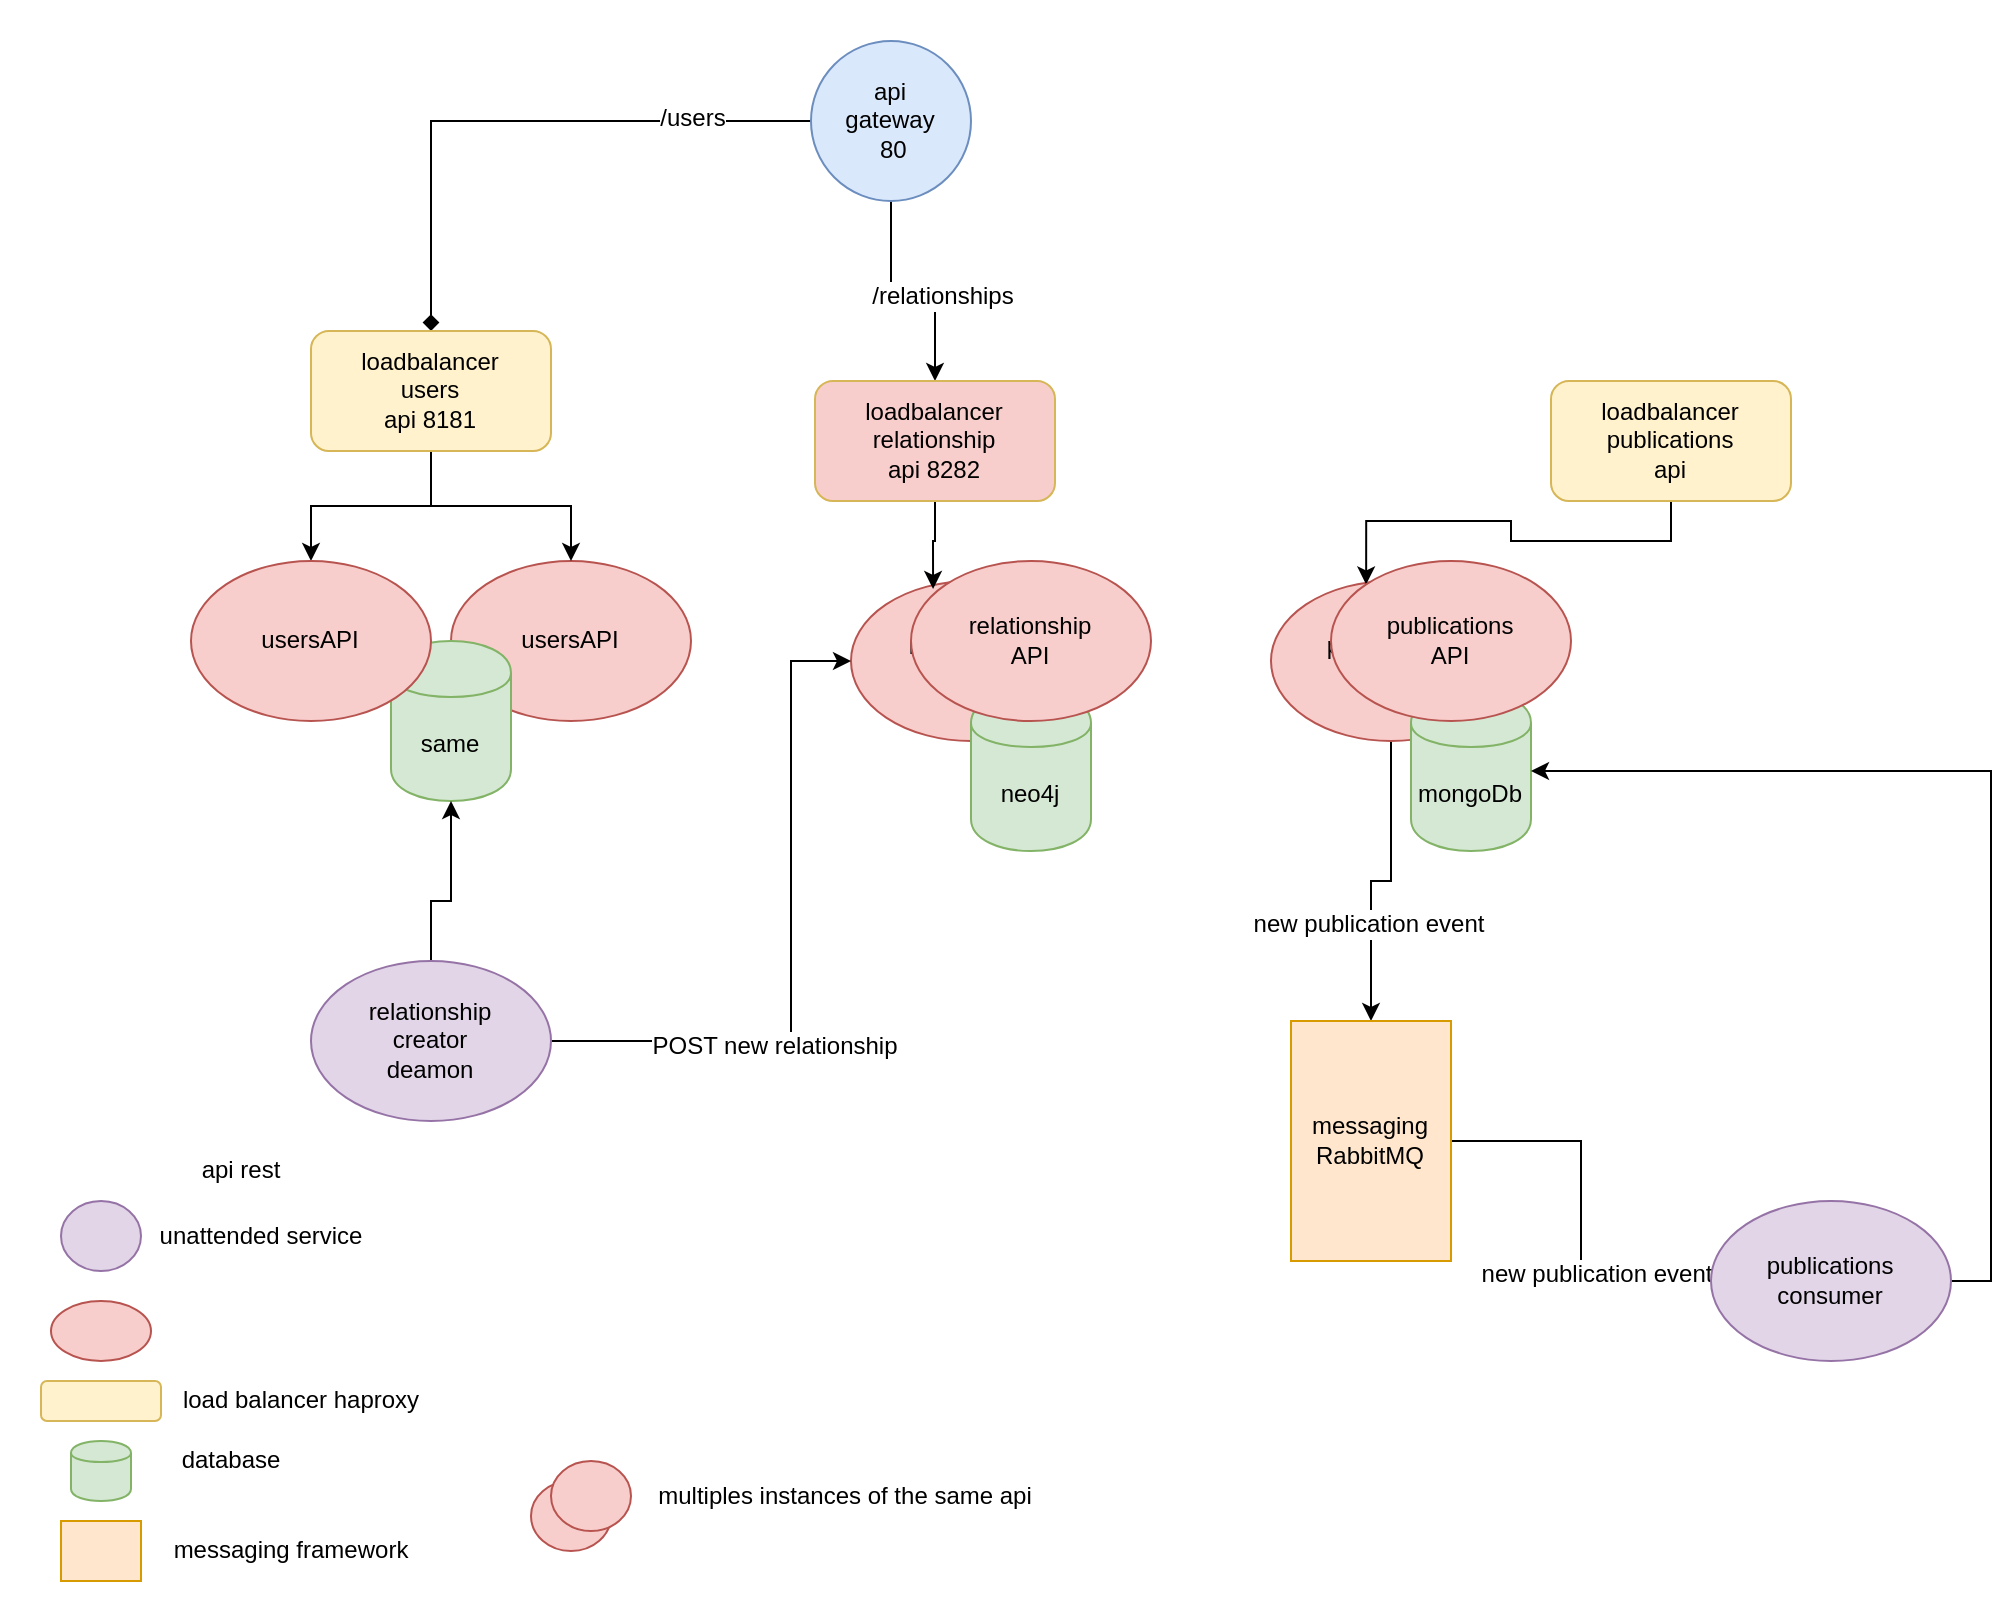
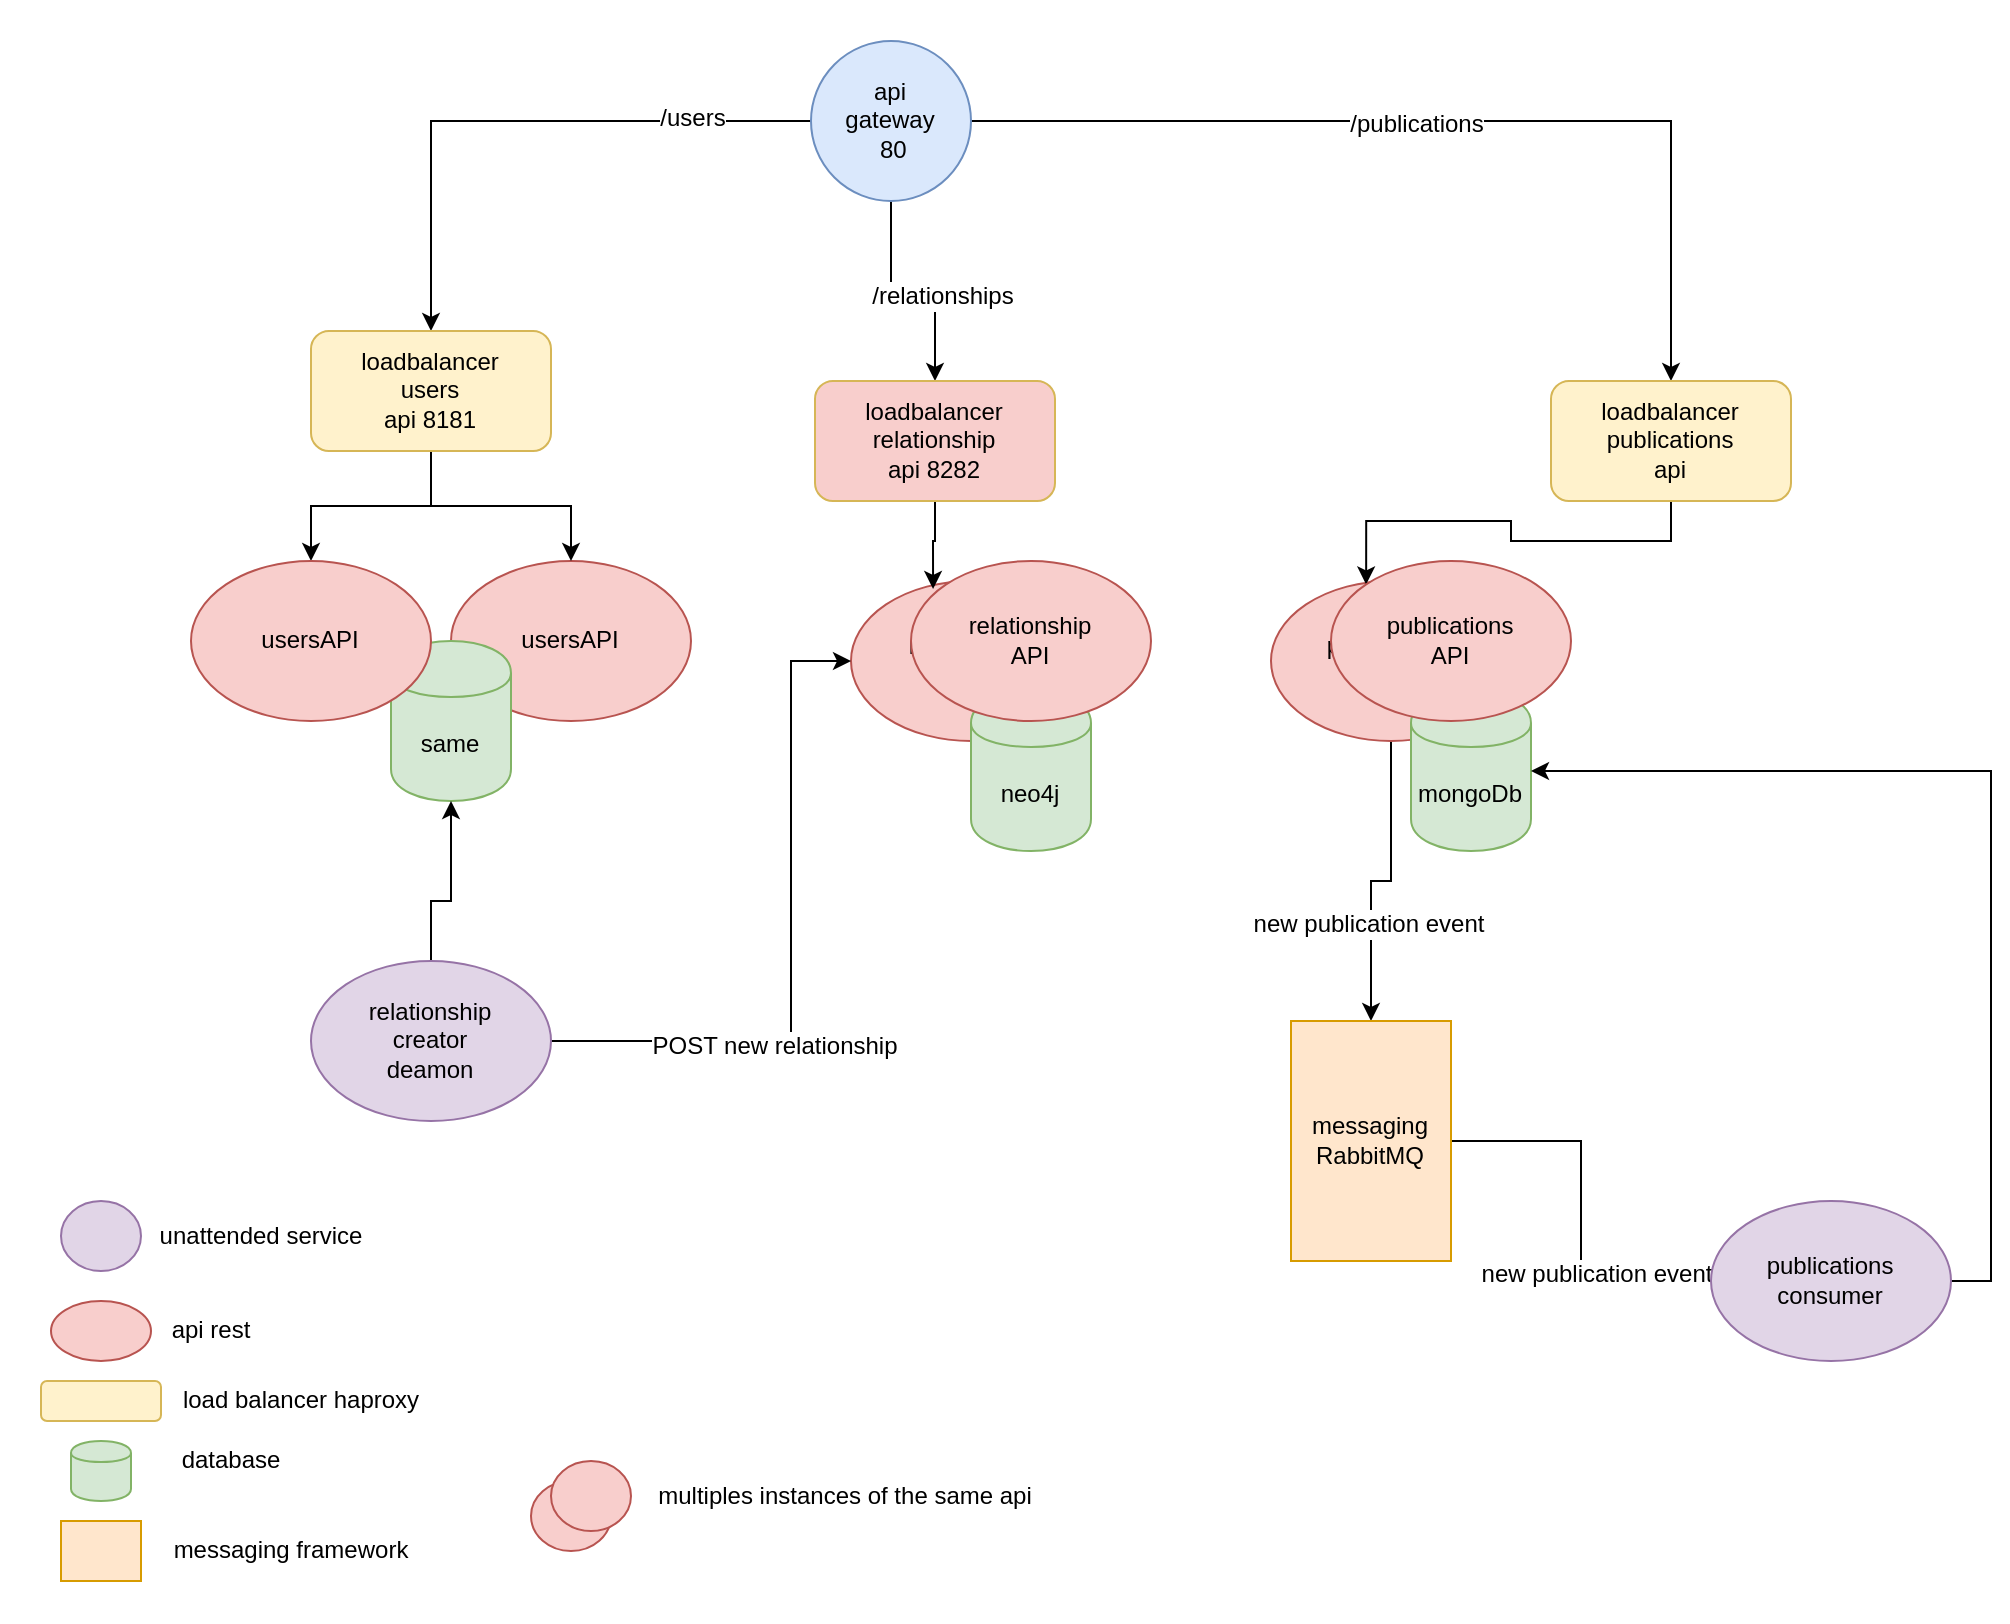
  <mxCell id="0" />
  <mxCell id="1" parent="0" />
- <mxCell id="2" style="edgeStyle=orthogonalEdgeStyle;rounded=0;orthogonalLoop=1;jettySize=auto;html=1;entryX=0.5;entryY=0;entryDx=0;entryDy=0;endArrow=diamond;" edge="1" parent="1" source="8" target="28"><mxGeometry relative="1" as="geometry" /></mxCell>
+ <mxCell id="2" style="edgeStyle=orthogonalEdgeStyle;rounded=0;orthogonalLoop=1;jettySize=auto;html=1;entryX=0.5;entryY=0;entryDx=0;entryDy=0;" edge="1" parent="1" source="8" target="28"><mxGeometry relative="1" as="geometry" /></mxCell>
  <mxCell id="3" value="/users" style="text;html=1;align=center;verticalAlign=middle;resizable=0;points=[];labelBackgroundColor=#ffffff;" vertex="1" connectable="0" parent="2"><mxGeometry x="-0.594" y="-2" relative="1" as="geometry"><mxPoint as="offset" /></mxGeometry></mxCell>
+ <mxCell id="4" style="edgeStyle=orthogonalEdgeStyle;rounded=0;orthogonalLoop=1;jettySize=auto;html=1;entryX=0.5;entryY=0;entryDx=0;entryDy=0;" edge="1" parent="1" source="8" target="33"><mxGeometry relative="1" as="geometry" /></mxCell>
+ <mxCell id="5" value="/publications" style="text;html=1;align=center;verticalAlign=middle;resizable=0;points=[];labelBackgroundColor=#ffffff;" vertex="1" connectable="0" parent="4"><mxGeometry x="-0.073" y="-1" relative="1" as="geometry"><mxPoint as="offset" /></mxGeometry></mxCell>
  <mxCell id="6" style="edgeStyle=orthogonalEdgeStyle;rounded=0;orthogonalLoop=1;jettySize=auto;html=1;entryX=0.5;entryY=0;entryDx=0;entryDy=0;" edge="1" parent="1" source="8" target="31"><mxGeometry relative="1" as="geometry" /></mxCell>
  <mxCell id="7" value="/relationships" style="text;html=1;align=center;verticalAlign=middle;resizable=0;points=[];labelBackgroundColor=#ffffff;" vertex="1" connectable="0" parent="6"><mxGeometry x="0.239" y="3" relative="1" as="geometry"><mxPoint as="offset" /></mxGeometry></mxCell>
  <mxCell id="8" value="&lt;div&gt;api&lt;/div&gt;&lt;div&gt;gateway&lt;br&gt;&lt;/div&gt;&amp;nbsp;80" style="ellipse;whiteSpace=wrap;html=1;fillColor=#dae8fc;strokeColor=#6c8ebf;" vertex="1" parent="1"><mxGeometry x="405" y="20" width="80" height="80" as="geometry" /></mxCell>
  <mxCell id="9" value="usersAPI" style="ellipse;whiteSpace=wrap;html=1;fillColor=#f8cecc;strokeColor=#b85450;" vertex="1" parent="1"><mxGeometry x="225" y="280" width="120" height="80" as="geometry" /></mxCell>
  <mxCell id="10" style="edgeStyle=orthogonalEdgeStyle;rounded=0;orthogonalLoop=1;jettySize=auto;html=1;entryX=0.5;entryY=0;entryDx=0;entryDy=0;" edge="1" parent="1" source="12" target="19"><mxGeometry relative="1" as="geometry" /></mxCell>
  <mxCell id="11" value="new publication event" style="text;html=1;align=center;verticalAlign=middle;resizable=0;points=[];labelBackgroundColor=#ffffff;" vertex="1" connectable="0" parent="10"><mxGeometry x="0.347" y="-2" relative="1" as="geometry"><mxPoint as="offset" /></mxGeometry></mxCell>
  <mxCell id="12" value="&lt;div&gt;publications&lt;/div&gt;&lt;div&gt;API&lt;br&gt;&lt;/div&gt;" style="ellipse;whiteSpace=wrap;html=1;fillColor=#f8cecc;strokeColor=#b85450;" vertex="1" parent="1"><mxGeometry x="635" y="290" width="120" height="80" as="geometry" /></mxCell>
  <mxCell id="13" value="relationship&lt;br&gt;API" style="ellipse;whiteSpace=wrap;html=1;fillColor=#f8cecc;strokeColor=#b85450;" vertex="1" parent="1"><mxGeometry x="425" y="290" width="120" height="80" as="geometry" /></mxCell>
  <mxCell id="14" value="same" style="shape=cylinder;whiteSpace=wrap;html=1;boundedLbl=1;backgroundOutline=1;fillColor=#d5e8d4;strokeColor=#82b366;" vertex="1" parent="1"><mxGeometry x="195" y="320" width="60" height="80" as="geometry" /></mxCell>
  <mxCell id="15" value="neo4j" style="shape=cylinder;whiteSpace=wrap;html=1;boundedLbl=1;backgroundOutline=1;fillColor=#d5e8d4;strokeColor=#82b366;" vertex="1" parent="1"><mxGeometry x="485" y="345" width="60" height="80" as="geometry" /></mxCell>
  <mxCell id="16" value="mongoDb" style="shape=cylinder;whiteSpace=wrap;html=1;boundedLbl=1;backgroundOutline=1;fillColor=#d5e8d4;strokeColor=#82b366;" vertex="1" parent="1"><mxGeometry x="705" y="345" width="60" height="80" as="geometry" /></mxCell>
  <mxCell id="17" style="edgeStyle=orthogonalEdgeStyle;rounded=0;orthogonalLoop=1;jettySize=auto;html=1;" edge="1" parent="1" source="19" target="21"><mxGeometry relative="1" as="geometry" /></mxCell>
  <mxCell id="18" value="&lt;div&gt;new publication event&lt;/div&gt;&lt;div&gt;&lt;br&gt;&lt;/div&gt;" style="text;html=1;align=center;verticalAlign=middle;resizable=0;points=[];labelBackgroundColor=#ffffff;" vertex="1" connectable="0" parent="17"><mxGeometry x="0.42" y="-3" relative="1" as="geometry"><mxPoint as="offset" /></mxGeometry></mxCell>
  <mxCell id="19" value="&lt;div&gt;messaging&lt;/div&gt;&lt;div&gt;RabbitMQ&lt;br&gt;&lt;/div&gt;" style="whiteSpace=wrap;html=1;aspect=fixed;fillColor=#ffe6cc;strokeColor=#d79b00;" vertex="1" parent="1"><mxGeometry x="645" y="510" width="80" height="120" as="geometry" /></mxCell>
  <mxCell id="20" style="edgeStyle=orthogonalEdgeStyle;rounded=0;orthogonalLoop=1;jettySize=auto;html=1;exitX=1;exitY=0.5;exitDx=0;exitDy=0;entryX=1;entryY=0.5;entryDx=0;entryDy=0;" edge="1" parent="1" source="21" target="16"><mxGeometry relative="1" as="geometry" /></mxCell>
  <mxCell id="21" value="&lt;div&gt;publications&lt;/div&gt;&lt;div&gt;consumer&lt;br&gt;&lt;/div&gt;" style="ellipse;whiteSpace=wrap;html=1;fillColor=#e1d5e7;strokeColor=#9673a6;" vertex="1" parent="1"><mxGeometry x="855" y="600" width="120" height="80" as="geometry" /></mxCell>
  <mxCell id="22" style="edgeStyle=orthogonalEdgeStyle;rounded=0;orthogonalLoop=1;jettySize=auto;html=1;entryX=0.5;entryY=1;entryDx=0;entryDy=0;" edge="1" parent="1" source="25" target="14"><mxGeometry relative="1" as="geometry"><Array as="points"><mxPoint x="215" y="450" /><mxPoint x="225" y="450" /></Array></mxGeometry></mxCell>
  <mxCell id="23" style="edgeStyle=orthogonalEdgeStyle;rounded=0;orthogonalLoop=1;jettySize=auto;html=1;entryX=0;entryY=0.5;entryDx=0;entryDy=0;" edge="1" parent="1" source="25" target="13"><mxGeometry relative="1" as="geometry"><mxPoint x="415" y="330" as="targetPoint" /><Array as="points"><mxPoint x="395" y="520" /><mxPoint x="395" y="330" /></Array></mxGeometry></mxCell>
  <mxCell id="24" value="POST new relationship" style="text;html=1;align=center;verticalAlign=middle;resizable=0;points=[];labelBackgroundColor=#ffffff;" vertex="1" connectable="0" parent="23"><mxGeometry x="-0.347" y="-2" relative="1" as="geometry"><mxPoint as="offset" /></mxGeometry></mxCell>
  <mxCell id="25" value="&lt;div&gt;relationship&lt;/div&gt;&lt;div&gt;creator&lt;/div&gt;&lt;div&gt;deamon&lt;br&gt;&lt;/div&gt;" style="ellipse;whiteSpace=wrap;html=1;fillColor=#e1d5e7;strokeColor=#9673a6;" vertex="1" parent="1"><mxGeometry x="155" y="480" width="120" height="80" as="geometry" /></mxCell>
  <mxCell id="26" style="edgeStyle=orthogonalEdgeStyle;rounded=0;orthogonalLoop=1;jettySize=auto;html=1;" edge="1" parent="1" source="28" target="29"><mxGeometry relative="1" as="geometry" /></mxCell>
  <mxCell id="27" style="edgeStyle=orthogonalEdgeStyle;rounded=0;orthogonalLoop=1;jettySize=auto;html=1;entryX=0.5;entryY=0;entryDx=0;entryDy=0;" edge="1" parent="1" source="28" target="9"><mxGeometry relative="1" as="geometry" /></mxCell>
  <mxCell id="28" value="&lt;div&gt;loadbalancer&lt;/div&gt;&lt;div&gt;users&lt;/div&gt;&lt;div&gt;api 8181&lt;br&gt;&lt;/div&gt;" style="rounded=1;whiteSpace=wrap;html=1;fillColor=#fff2cc;strokeColor=#d6b656;" vertex="1" parent="1"><mxGeometry x="155" y="165" width="120" height="60" as="geometry" /></mxCell>
  <mxCell id="29" value="usersAPI" style="ellipse;whiteSpace=wrap;html=1;fillColor=#f8cecc;strokeColor=#b85450;" vertex="1" parent="1"><mxGeometry x="95" y="280" width="120" height="80" as="geometry" /></mxCell>
  <mxCell id="30" style="edgeStyle=orthogonalEdgeStyle;rounded=0;orthogonalLoop=1;jettySize=auto;html=1;entryX=0.342;entryY=0.05;entryDx=0;entryDy=0;entryPerimeter=0;" edge="1" parent="1" source="31" target="13"><mxGeometry relative="1" as="geometry" /></mxCell>
  <mxCell id="31" value="&lt;div&gt;loadbalancer&lt;/div&gt;&lt;div&gt;relationship&lt;/div&gt;&lt;div&gt;api 8282&lt;br&gt;&lt;/div&gt;" style="rounded=1;whiteSpace=wrap;html=1;fillColor=#f8cecc;strokeColor=#d6b656;" vertex="1" parent="1"><mxGeometry x="407" y="190" width="120" height="60" as="geometry" /></mxCell>
  <mxCell id="32" style="edgeStyle=orthogonalEdgeStyle;rounded=0;orthogonalLoop=1;jettySize=auto;html=1;entryX=0;entryY=0;entryDx=0;entryDy=0;" edge="1" parent="1" source="33" target="35"><mxGeometry relative="1" as="geometry" /></mxCell>
  <mxCell id="33" value="&lt;div&gt;loadbalancer&lt;/div&gt;&lt;div&gt;publications&lt;/div&gt;&lt;div&gt;api&lt;br&gt;&lt;/div&gt;" style="rounded=1;whiteSpace=wrap;html=1;fillColor=#fff2cc;strokeColor=#d6b656;" vertex="1" parent="1"><mxGeometry x="775" y="190" width="120" height="60" as="geometry" /></mxCell>
  <mxCell id="34" value="relationship&lt;br&gt;API" style="ellipse;whiteSpace=wrap;html=1;fillColor=#f8cecc;strokeColor=#b85450;" vertex="1" parent="1"><mxGeometry x="455" y="280" width="120" height="80" as="geometry" /></mxCell>
  <mxCell id="35" value="&lt;div&gt;publications&lt;/div&gt;&lt;div&gt;API&lt;br&gt;&lt;/div&gt;" style="ellipse;whiteSpace=wrap;html=1;fillColor=#f8cecc;strokeColor=#b85450;" vertex="1" parent="1"><mxGeometry x="665" y="280" width="120" height="80" as="geometry" /></mxCell>
  <mxCell id="36" value="" style="ellipse;whiteSpace=wrap;html=1;fillColor=#f8cecc;strokeColor=#b85450;" vertex="1" parent="1"><mxGeometry x="25" y="650" width="50" height="30" as="geometry" /></mxCell>
- <mxCell id="37" value="api rest" style="text;html=1;align=center;verticalAlign=middle;resizable=0;points=[];autosize=1;" vertex="1" parent="1"><mxGeometry x="90" y="575" width="60" height="20" as="geometry" /></mxCell>
+ <mxCell id="37" value="api rest" style="text;html=1;align=center;verticalAlign=middle;resizable=0;points=[];autosize=1;" vertex="1" parent="1"><mxGeometry x="75" y="655" width="60" height="20" as="geometry" /></mxCell>
  <mxCell id="38" value="" style="rounded=1;whiteSpace=wrap;html=1;fillColor=#fff2cc;strokeColor=#d6b656;" vertex="1" parent="1"><mxGeometry x="20" y="690" width="60" height="20" as="geometry" /></mxCell>
  <mxCell id="39" value="load balancer haproxy" style="text;html=1;align=center;verticalAlign=middle;resizable=0;points=[];autosize=1;" vertex="1" parent="1"><mxGeometry x="80" y="690" width="140" height="20" as="geometry" /></mxCell>
  <mxCell id="40" value="" style="shape=cylinder;whiteSpace=wrap;html=1;boundedLbl=1;backgroundOutline=1;fillColor=#d5e8d4;strokeColor=#82b366;" vertex="1" parent="1"><mxGeometry x="35" y="720" width="30" height="30" as="geometry" /></mxCell>
  <mxCell id="41" value="database" style="text;html=1;align=center;verticalAlign=middle;resizable=0;points=[];autosize=1;" vertex="1" parent="1"><mxGeometry x="80" y="720" width="70" height="20" as="geometry" /></mxCell>
  <mxCell id="42" value="" style="ellipse;whiteSpace=wrap;html=1;fillColor=#e1d5e7;strokeColor=#9673a6;" vertex="1" parent="1"><mxGeometry x="30" y="600" width="40" height="35" as="geometry" /></mxCell>
  <mxCell id="43" value="" style="rounded=0;whiteSpace=wrap;html=1;fillColor=#ffe6cc;strokeColor=#d79b00;" vertex="1" parent="1"><mxGeometry x="30" y="760" width="40" height="30" as="geometry" /></mxCell>
  <mxCell id="44" value="unattended service" style="text;html=1;align=center;verticalAlign=middle;resizable=0;points=[];autosize=1;" vertex="1" parent="1"><mxGeometry x="70" y="607.5" width="120" height="20" as="geometry" /></mxCell>
  <mxCell id="45" value="messaging framework" style="text;html=1;align=center;verticalAlign=middle;resizable=0;points=[];autosize=1;" vertex="1" parent="1"><mxGeometry x="75" y="765" width="140" height="20" as="geometry" /></mxCell>
  <mxCell id="46" value="" style="ellipse;whiteSpace=wrap;html=1;fillColor=#f8cecc;strokeColor=#b85450;" vertex="1" parent="1"><mxGeometry x="265" y="740" width="40" height="35" as="geometry" /></mxCell>
  <mxCell id="47" value="" style="ellipse;whiteSpace=wrap;html=1;fillColor=#f8cecc;strokeColor=#b85450;" vertex="1" parent="1"><mxGeometry x="275" y="730" width="40" height="35" as="geometry" /></mxCell>
  <mxCell id="48" value="multiples instances of the same api" style="text;html=1;align=center;verticalAlign=middle;resizable=0;points=[];autosize=1;" vertex="1" parent="1"><mxGeometry x="317" y="737.5" width="210" height="20" as="geometry" /></mxCell>
